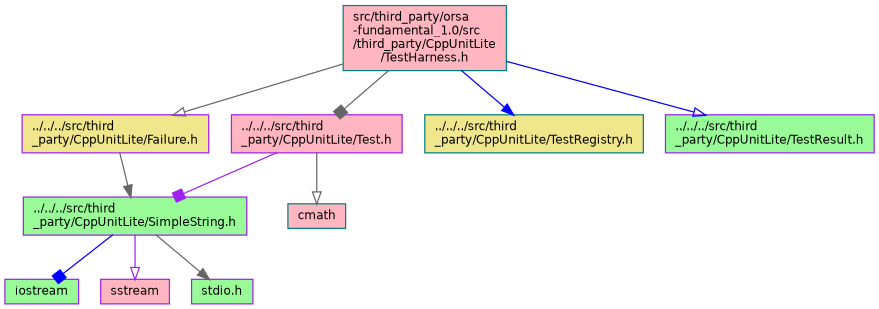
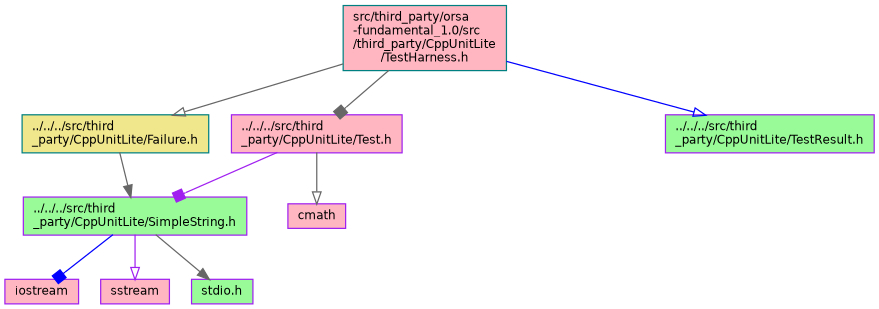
  digraph {
    node [color=purple fillcolor=lightpink fontname=Helvetica fontsize=10 shape=record style=filled]
    edge [arrowhead=onormal color=gray40 fontname=Helvetica fontsize=10 labelfontname=Helvetica labelfontsize=10 style=solid]
    n1 [color=teal fontcolor=black height=0.2 label="src/third_party/orsa\l-fundamental_1.0/src\l/third_party/CppUnitLite\l/TestHarness.h" width=0.4]
-   n2 [fillcolor=khaki height=0.2 label="../../../src/third\l_party/CppUnitLite/Failure.h" width=0.4]
+   n2 [color=teal fillcolor=khaki height=0.2 label="../../../src/third\l_party/CppUnitLite/Failure.h" width=0.4]
    n3 [height=0.2 label="../../../src/third\l_party/CppUnitLite/Test.h" width=0.4]
-   n4 [color=teal fillcolor=khaki height=0.2 label="../../../src/third\l_party/CppUnitLite/TestRegistry.h" width=0.4]
    n5 [fillcolor=palegreen height=0.2 label="../../../src/third\l_party/CppUnitLite/TestResult.h" width=0.4]
    n6 [fillcolor=palegreen height=0.2 label="../../../src/third\l_party/CppUnitLite/SimpleString.h" width=0.4]
-   n7 [color=teal height=0.2 label=cmath width=0.4]
-   n8 [fillcolor=palegreen height=0.2 label=iostream width=0.4]
+   n7 [height=0.2 label=cmath width=0.4]
+   n8 [height=0.2 label=iostream width=0.4]
    n9 [height=0.2 label=sstream width=0.4]
    n10 [fillcolor=palegreen height=0.2 label="stdio.h" width=0.4]
    n1 -> n2
    n1 -> n3 [arrowhead=box]
-   n1 -> n4 [arrowhead=normal color=blue]
    n1 -> n5 [color=blue]
    n2 -> n6 [arrowhead=normal]
    n3 -> n6 [arrowhead=box color=purple]
    n3 -> n7
    n6 -> n8 [arrowhead=box color=blue]
    n6 -> n9 [color=purple]
    n6 -> n10 [arrowhead=normal]
  }
